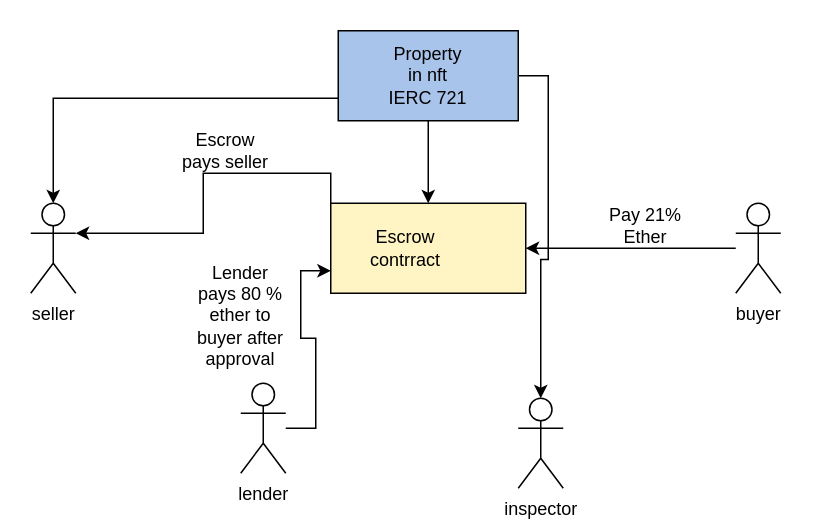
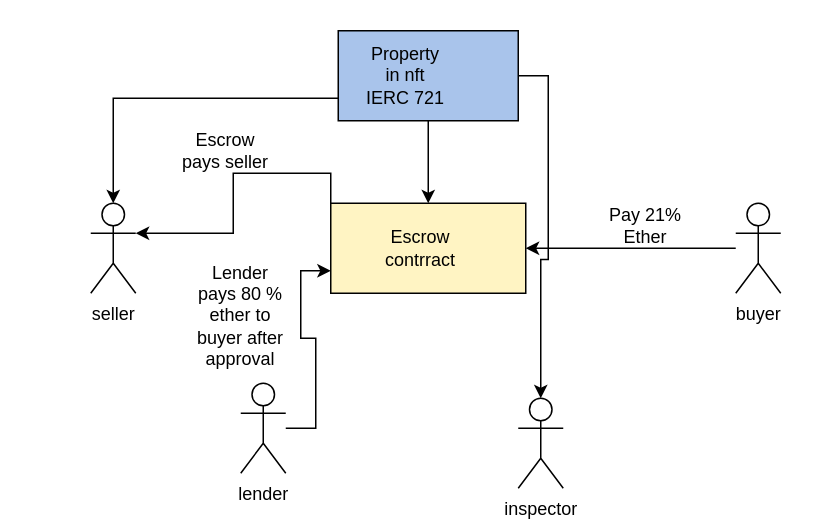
  <mxCell id="0" />
  <mxCell id="1" parent="0" />
- <mxCell id="2" value="seller" style="shape=umlActor;verticalLabelPosition=bottom;verticalAlign=top;html=1;outlineConnect=0;" vertex="1" parent="1"><mxGeometry x="20" y="135" width="30" height="60" as="geometry" /></mxCell>
+ <mxCell id="2" value="seller" style="shape=umlActor;verticalLabelPosition=bottom;verticalAlign=top;html=1;outlineConnect=0;" vertex="1" parent="1"><mxGeometry x="60" y="135" width="30" height="60" as="geometry" /></mxCell>
  <mxCell id="3" style="edgeStyle=orthogonalEdgeStyle;rounded=0;orthogonalLoop=1;jettySize=auto;html=1;exitX=0;exitY=0;exitDx=0;exitDy=0;entryX=1;entryY=0.333;entryDx=0;entryDy=0;entryPerimeter=0;" edge="1" parent="1" source="4" target="2"><mxGeometry relative="1" as="geometry" /></mxCell>
  <mxCell id="4" value="" style="rounded=0;whiteSpace=wrap;html=1;fillColor=#FFF4C3;" vertex="1" parent="1"><mxGeometry x="220" y="135" width="130" height="60" as="geometry" /></mxCell>
  <mxCell id="5" value="inspector" style="shape=umlActor;verticalLabelPosition=bottom;verticalAlign=top;html=1;outlineConnect=0;" vertex="1" parent="1"><mxGeometry x="345" y="265" width="30" height="60" as="geometry" /></mxCell>
  <mxCell id="6" style="edgeStyle=orthogonalEdgeStyle;rounded=0;orthogonalLoop=1;jettySize=auto;html=1;entryX=0;entryY=0.75;entryDx=0;entryDy=0;" edge="1" parent="1" source="7" target="4"><mxGeometry relative="1" as="geometry" /></mxCell>
  <mxCell id="7" value="lender" style="shape=umlActor;verticalLabelPosition=bottom;verticalAlign=top;html=1;outlineConnect=0;" vertex="1" parent="1"><mxGeometry x="160" y="255" width="30" height="60" as="geometry" /></mxCell>
  <mxCell id="8" style="edgeStyle=orthogonalEdgeStyle;rounded=0;orthogonalLoop=1;jettySize=auto;html=1;entryX=1;entryY=0.5;entryDx=0;entryDy=0;" edge="1" parent="1" source="9" target="4"><mxGeometry relative="1" as="geometry" /></mxCell>
  <mxCell id="9" value="buyer" style="shape=umlActor;verticalLabelPosition=bottom;verticalAlign=top;html=1;outlineConnect=0;" vertex="1" parent="1"><mxGeometry x="490" y="135" width="30" height="60" as="geometry" /></mxCell>
- <mxCell id="10" value="Escrow contrract" style="text;html=1;strokeColor=none;fillColor=none;align=center;verticalAlign=middle;whiteSpace=wrap;rounded=0;" vertex="1" parent="1"><mxGeometry x="240" y="150" width="60" height="30" as="geometry" /></mxCell>
+ <mxCell id="10" value="Escrow contrract" style="text;html=1;strokeColor=none;fillColor=none;align=center;verticalAlign=middle;whiteSpace=wrap;rounded=0;" vertex="1" parent="1"><mxGeometry x="250" y="150" width="60" height="30" as="geometry" /></mxCell>
  <mxCell id="11" style="edgeStyle=orthogonalEdgeStyle;rounded=0;orthogonalLoop=1;jettySize=auto;html=1;exitX=0.5;exitY=1;exitDx=0;exitDy=0;" edge="1" parent="1" source="14" target="4"><mxGeometry relative="1" as="geometry" /></mxCell>
  <mxCell id="12" style="edgeStyle=orthogonalEdgeStyle;rounded=0;orthogonalLoop=1;jettySize=auto;html=1;exitX=0;exitY=0.75;exitDx=0;exitDy=0;entryX=0.5;entryY=0;entryDx=0;entryDy=0;entryPerimeter=0;" edge="1" parent="1" source="14" target="2"><mxGeometry relative="1" as="geometry" /></mxCell>
  <mxCell id="13" style="edgeStyle=orthogonalEdgeStyle;rounded=0;orthogonalLoop=1;jettySize=auto;html=1;exitX=1;exitY=0.5;exitDx=0;exitDy=0;" edge="1" parent="1" source="14" target="5"><mxGeometry relative="1" as="geometry" /></mxCell>
  <mxCell id="14" value="" style="rounded=0;whiteSpace=wrap;html=1;fillColor=#A9C4EB;" vertex="1" parent="1"><mxGeometry x="225" y="20" width="120" height="60" as="geometry" /></mxCell>
- <mxCell id="15" value="Property in nft IERC 721" style="text;html=1;strokeColor=none;fillColor=none;align=center;verticalAlign=middle;whiteSpace=wrap;rounded=0;" vertex="1" parent="1"><mxGeometry x="255" y="35" width="60" height="30" as="geometry" /></mxCell>
+ <mxCell id="15" value="Property in nft IERC 721" style="text;html=1;strokeColor=none;fillColor=none;align=center;verticalAlign=middle;whiteSpace=wrap;rounded=0;" vertex="1" parent="1"><mxGeometry x="240" y="35" width="60" height="30" as="geometry" /></mxCell>
  <mxCell id="16" value="Pay 21% Ether" style="text;html=1;strokeColor=none;fillColor=none;align=center;verticalAlign=middle;whiteSpace=wrap;rounded=0;" vertex="1" parent="1"><mxGeometry x="400" y="135" width="60" height="30" as="geometry" /></mxCell>
  <mxCell id="17" value="Lender pays 80 % ether to buyer after approval" style="text;html=1;strokeColor=none;fillColor=none;align=center;verticalAlign=middle;whiteSpace=wrap;rounded=0;" vertex="1" parent="1"><mxGeometry x="130" y="195" width="60" height="30" as="geometry" /></mxCell>
  <mxCell id="18" value="Escrow pays seller" style="text;html=1;strokeColor=none;fillColor=none;align=center;verticalAlign=middle;whiteSpace=wrap;rounded=0;" vertex="1" parent="1"><mxGeometry x="120" y="85" width="60" height="30" as="geometry" /></mxCell>
